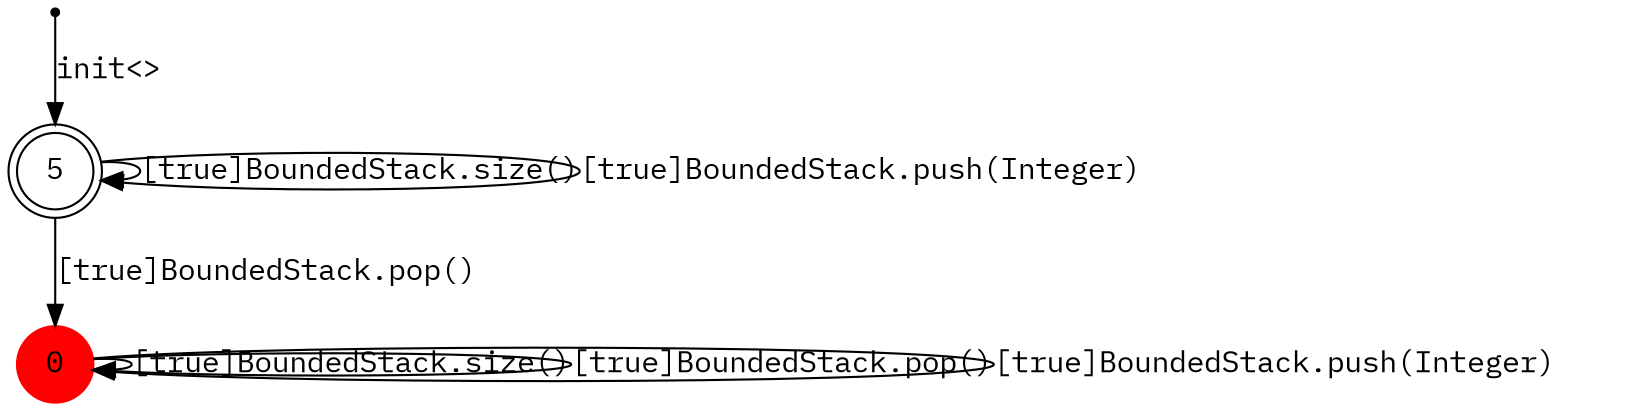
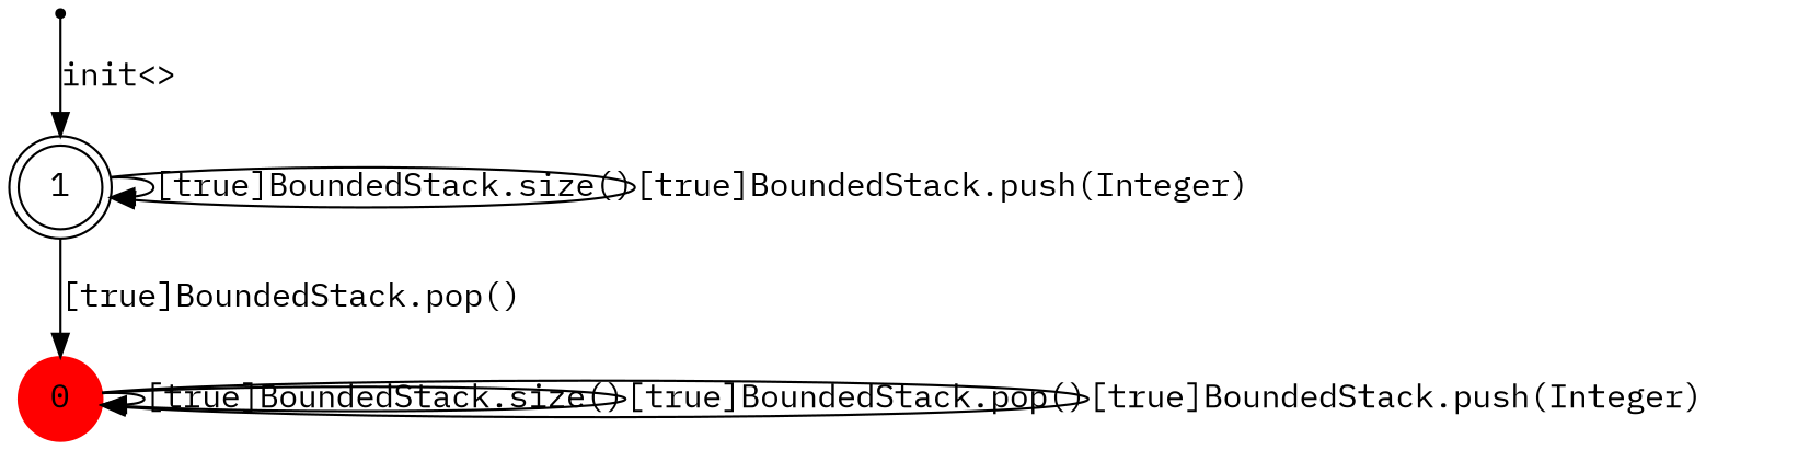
  digraph {
    fontname="IBM Plex Mono"
    node [fontname="IBM Plex Mono"]
    edge [fontname="IBM Plex Mono"]
    init [shape=point]
-   n2 [label=5 shape=doublecircle]
+   n2 [label=1 shape=doublecircle]
    n3 [color=red label=0 shape=circle style=filled]
    init -> n2 [label="init<>"]
    n2 -> n2 [label="[true]BoundedStack.size()"]
    n2 -> n2 [label="[true]BoundedStack.push(Integer)"]
    n2 -> n3 [label="[true]BoundedStack.pop()"]
    n3 -> n3 [label="[true]BoundedStack.size()"]
    n3 -> n3 [label="[true]BoundedStack.pop()"]
    n3 -> n3 [label="[true]BoundedStack.push(Integer)"]
  }
